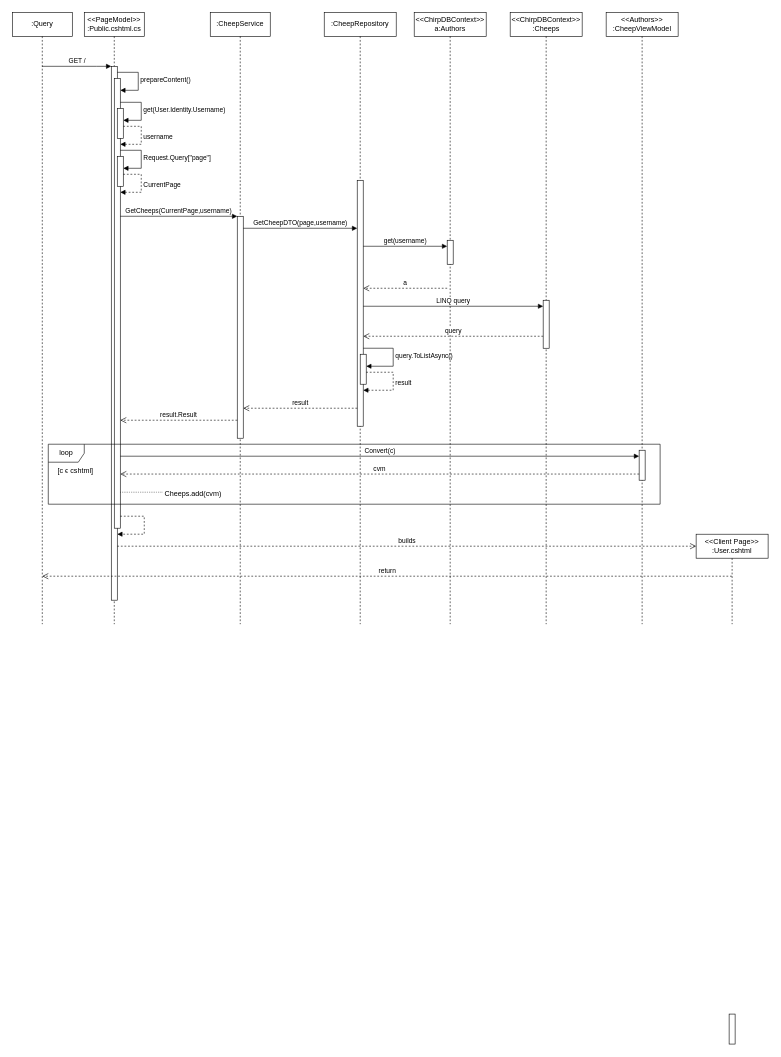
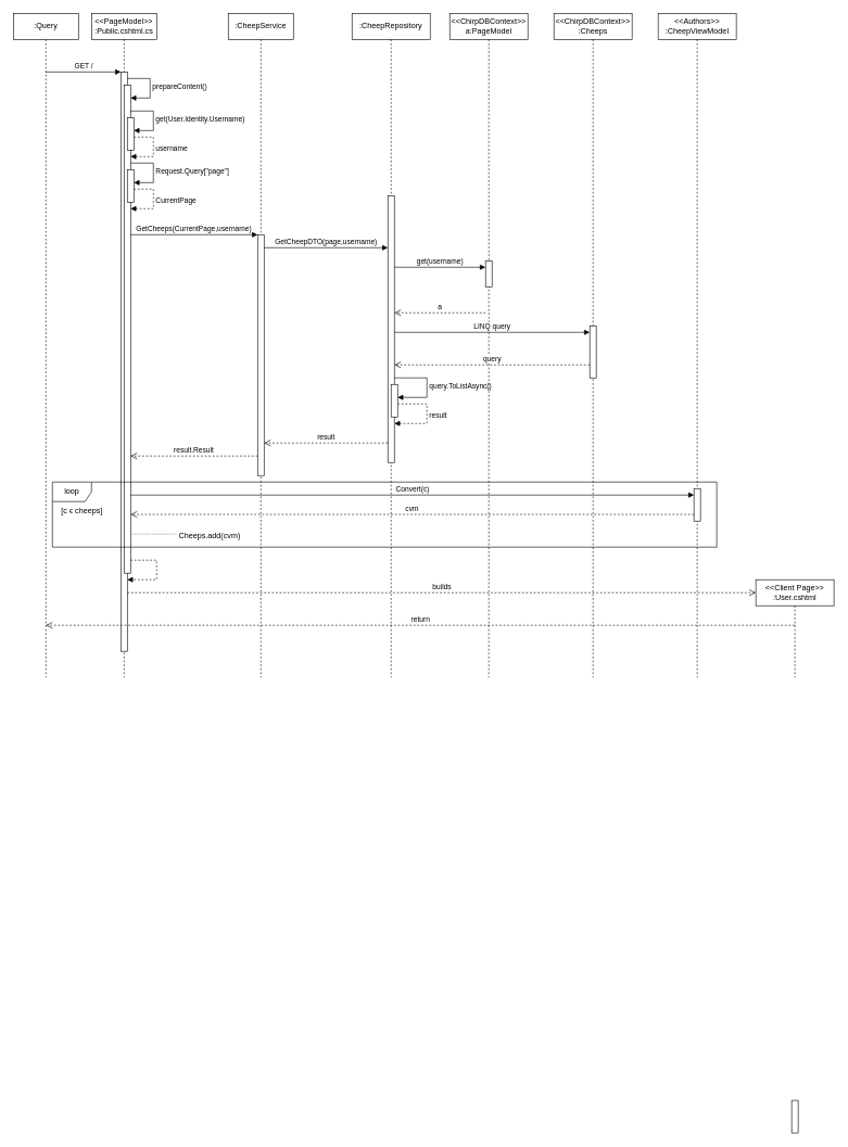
  <mxCell id="0" />
  <mxCell id="1" parent="0" />
  <mxCell id="2" value=":Query" style="shape=umlLifeline;perimeter=lifelinePerimeter;whiteSpace=wrap;html=1;container=0;dropTarget=0;collapsible=0;recursiveResize=0;outlineConnect=0;portConstraint=eastwest;newEdgeStyle={&quot;edgeStyle&quot;:&quot;elbowEdgeStyle&quot;,&quot;elbow&quot;:&quot;vertical&quot;,&quot;curved&quot;:0,&quot;rounded&quot;:0};" vertex="1" parent="1"><mxGeometry x="20" y="20" width="100" height="1020" as="geometry" /></mxCell>
  <mxCell id="3" value="GET /" style="html=1;verticalAlign=bottom;endArrow=block;edgeStyle=elbowEdgeStyle;elbow=vertical;curved=0;rounded=0;" edge="1" parent="1" source="2" target="15"><mxGeometry relative="1" as="geometry"><mxPoint x="75" y="110" as="sourcePoint" /><Array as="points"><mxPoint x="160" y="110" /></Array><mxPoint x="185" y="110" as="targetPoint" /></mxGeometry></mxCell>
  <mxCell id="4" value="&lt;div&gt;&lt;span style=&quot;background-color: initial;&quot;&gt;:CheepService&lt;/span&gt;&lt;/div&gt;" style="shape=umlLifeline;perimeter=lifelinePerimeter;whiteSpace=wrap;html=1;container=0;dropTarget=0;collapsible=0;recursiveResize=0;outlineConnect=0;portConstraint=eastwest;newEdgeStyle={&quot;edgeStyle&quot;:&quot;elbowEdgeStyle&quot;,&quot;elbow&quot;:&quot;vertical&quot;,&quot;curved&quot;:0,&quot;rounded&quot;:0};" vertex="1" parent="1"><mxGeometry x="350" y="20" width="100" height="1020" as="geometry" /></mxCell>
  <mxCell id="5" value="" style="html=1;points=[];perimeter=orthogonalPerimeter;outlineConnect=0;targetShapes=umlLifeline;portConstraint=eastwest;newEdgeStyle={&quot;edgeStyle&quot;:&quot;elbowEdgeStyle&quot;,&quot;elbow&quot;:&quot;vertical&quot;,&quot;curved&quot;:0,&quot;rounded&quot;:0};" vertex="1" parent="4"><mxGeometry x="45" y="340" width="10" height="370" as="geometry" /></mxCell>
  <mxCell id="6" value="&lt;div&gt;&lt;span style=&quot;background-color: initial;&quot;&gt;:CheepRepository&lt;/span&gt;&lt;/div&gt;" style="shape=umlLifeline;perimeter=lifelinePerimeter;whiteSpace=wrap;html=1;container=0;dropTarget=0;collapsible=0;recursiveResize=0;outlineConnect=0;portConstraint=eastwest;newEdgeStyle={&quot;edgeStyle&quot;:&quot;elbowEdgeStyle&quot;,&quot;elbow&quot;:&quot;vertical&quot;,&quot;curved&quot;:0,&quot;rounded&quot;:0};size=40;" vertex="1" parent="1"><mxGeometry x="540" y="20" width="120" height="1020" as="geometry" /></mxCell>
  <mxCell id="7" value="" style="html=1;points=[];perimeter=orthogonalPerimeter;outlineConnect=0;targetShapes=umlLifeline;portConstraint=eastwest;newEdgeStyle={&quot;edgeStyle&quot;:&quot;elbowEdgeStyle&quot;,&quot;elbow&quot;:&quot;vertical&quot;,&quot;curved&quot;:0,&quot;rounded&quot;:0};" vertex="1" parent="6"><mxGeometry x="55" y="280" width="10" height="410" as="geometry" /></mxCell>
  <mxCell id="8" value="" style="html=1;points=[];perimeter=orthogonalPerimeter;outlineConnect=0;targetShapes=umlLifeline;portConstraint=eastwest;newEdgeStyle={&quot;edgeStyle&quot;:&quot;elbowEdgeStyle&quot;,&quot;elbow&quot;:&quot;vertical&quot;,&quot;curved&quot;:0,&quot;rounded&quot;:0};" vertex="1" parent="6"><mxGeometry x="60" y="570" width="10" height="49.97" as="geometry" /></mxCell>
  <mxCell id="9" value="query.ToListAsync()" style="html=1;align=left;spacingLeft=2;endArrow=block;rounded=0;edgeStyle=orthogonalEdgeStyle;curved=0;rounded=0;" edge="1" parent="6" source="7" target="8"><mxGeometry relative="1" as="geometry"><mxPoint x="70" y="559.997" as="sourcePoint" /><Array as="points"><mxPoint x="115" y="560" /><mxPoint x="115" y="590" /></Array><mxPoint x="90" y="590.004" as="targetPoint" /></mxGeometry></mxCell>
  <mxCell id="10" value="result" style="html=1;align=left;spacingLeft=2;endArrow=block;rounded=0;edgeStyle=orthogonalEdgeStyle;curved=0;rounded=0;dashed=1;" edge="1" parent="6" source="8" target="7"><mxGeometry relative="1" as="geometry"><mxPoint x="85" y="599.97" as="sourcePoint" /><Array as="points"><mxPoint x="115" y="600" /><mxPoint x="115" y="630" /></Array><mxPoint x="70" y="629.997" as="targetPoint" /></mxGeometry></mxCell>
  <mxCell id="11" value="GetCheepDTO(page,username)" style="html=1;verticalAlign=bottom;endArrow=block;edgeStyle=elbowEdgeStyle;elbow=vertical;curved=0;rounded=0;" edge="1" parent="1" source="5" target="7"><mxGeometry relative="1" as="geometry"><mxPoint x="390" y="430" as="sourcePoint" /><Array as="points"><mxPoint x="440" y="380" /></Array><mxPoint x="575" y="380" as="targetPoint" /></mxGeometry></mxCell>
- <mxCell id="12" value="&lt;div&gt;&lt;span style=&quot;background-color: initial;&quot;&gt;&amp;lt;&amp;lt;ChirpDBContext&amp;gt;&amp;gt;&lt;/span&gt;&lt;/div&gt;&lt;div&gt;&lt;span style=&quot;background-color: initial;&quot;&gt;a:Authors&lt;/span&gt;&lt;/div&gt;" style="shape=umlLifeline;perimeter=lifelinePerimeter;whiteSpace=wrap;html=1;container=0;dropTarget=0;collapsible=0;recursiveResize=0;outlineConnect=0;portConstraint=eastwest;newEdgeStyle={&quot;edgeStyle&quot;:&quot;elbowEdgeStyle&quot;,&quot;elbow&quot;:&quot;vertical&quot;,&quot;curved&quot;:0,&quot;rounded&quot;:0};" vertex="1" parent="1"><mxGeometry x="690" y="20" width="120" height="1020" as="geometry" /></mxCell>
+ <mxCell id="12" value="&lt;div&gt;&lt;span style=&quot;background-color: initial;&quot;&gt;&amp;lt;&amp;lt;ChirpDBContext&amp;gt;&amp;gt;&lt;/span&gt;&lt;/div&gt;&lt;div&gt;&lt;span style=&quot;background-color: initial;&quot;&gt;a:PageModel&lt;/span&gt;&lt;/div&gt;" style="shape=umlLifeline;perimeter=lifelinePerimeter;whiteSpace=wrap;html=1;container=0;dropTarget=0;collapsible=0;recursiveResize=0;outlineConnect=0;portConstraint=eastwest;newEdgeStyle={&quot;edgeStyle&quot;:&quot;elbowEdgeStyle&quot;,&quot;elbow&quot;:&quot;vertical&quot;,&quot;curved&quot;:0,&quot;rounded&quot;:0};" vertex="1" parent="1"><mxGeometry x="690" y="20" width="120" height="1020" as="geometry" /></mxCell>
  <mxCell id="13" value="" style="html=1;points=[];perimeter=orthogonalPerimeter;outlineConnect=0;targetShapes=umlLifeline;portConstraint=eastwest;newEdgeStyle={&quot;edgeStyle&quot;:&quot;elbowEdgeStyle&quot;,&quot;elbow&quot;:&quot;vertical&quot;,&quot;curved&quot;:0,&quot;rounded&quot;:0};" vertex="1" parent="12"><mxGeometry x="55" y="380" width="10" height="40" as="geometry" /></mxCell>
  <mxCell id="14" value="&lt;div&gt;&amp;lt;&amp;lt;PageModel&amp;gt;&amp;gt;&lt;/div&gt;:Public.cshtml.cs" style="shape=umlLifeline;perimeter=lifelinePerimeter;whiteSpace=wrap;html=1;container=0;dropTarget=0;collapsible=0;recursiveResize=0;outlineConnect=0;portConstraint=eastwest;newEdgeStyle={&quot;edgeStyle&quot;:&quot;elbowEdgeStyle&quot;,&quot;elbow&quot;:&quot;vertical&quot;,&quot;curved&quot;:0,&quot;rounded&quot;:0};" vertex="1" parent="1"><mxGeometry x="140" y="20" width="100" height="1020" as="geometry" /></mxCell>
  <mxCell id="15" value="" style="html=1;points=[];perimeter=orthogonalPerimeter;outlineConnect=0;targetShapes=umlLifeline;portConstraint=eastwest;newEdgeStyle={&quot;edgeStyle&quot;:&quot;elbowEdgeStyle&quot;,&quot;elbow&quot;:&quot;vertical&quot;,&quot;curved&quot;:0,&quot;rounded&quot;:0};" vertex="1" parent="14"><mxGeometry x="45" y="90" width="10" height="890" as="geometry" /></mxCell>
  <mxCell id="16" value="" style="html=1;points=[];perimeter=orthogonalPerimeter;outlineConnect=0;targetShapes=umlLifeline;portConstraint=eastwest;newEdgeStyle={&quot;edgeStyle&quot;:&quot;elbowEdgeStyle&quot;,&quot;elbow&quot;:&quot;vertical&quot;,&quot;curved&quot;:0,&quot;rounded&quot;:0};" vertex="1" parent="14"><mxGeometry x="50" y="110" width="10" height="750" as="geometry" /></mxCell>
  <mxCell id="17" value="prepareContent()" style="html=1;align=left;spacingLeft=2;endArrow=block;rounded=0;edgeStyle=orthogonalEdgeStyle;curved=0;rounded=0;" edge="1" parent="14" target="16"><mxGeometry relative="1" as="geometry"><mxPoint x="55" y="100" as="sourcePoint" /><Array as="points"><mxPoint x="90" y="100" /><mxPoint x="90" y="130" /></Array><mxPoint x="65" y="130.034" as="targetPoint" /></mxGeometry></mxCell>
  <mxCell id="18" value="" style="html=1;points=[];perimeter=orthogonalPerimeter;outlineConnect=0;targetShapes=umlLifeline;portConstraint=eastwest;newEdgeStyle={&quot;edgeStyle&quot;:&quot;elbowEdgeStyle&quot;,&quot;elbow&quot;:&quot;vertical&quot;,&quot;curved&quot;:0,&quot;rounded&quot;:0};" vertex="1" parent="14"><mxGeometry x="55" y="160" width="10" height="50" as="geometry" /></mxCell>
  <mxCell id="19" value="get(User.Identity.Username)" style="html=1;align=left;spacingLeft=2;endArrow=block;rounded=0;edgeStyle=orthogonalEdgeStyle;curved=0;rounded=0;" edge="1" parent="14" target="18"><mxGeometry relative="1" as="geometry"><mxPoint x="60" y="150" as="sourcePoint" /><Array as="points"><mxPoint x="95" y="150" /><mxPoint x="95" y="180" /></Array><mxPoint x="70" y="180.034" as="targetPoint" /></mxGeometry></mxCell>
  <mxCell id="20" value="username" style="html=1;align=left;spacingLeft=2;endArrow=block;rounded=0;edgeStyle=orthogonalEdgeStyle;curved=0;rounded=0;dashed=1;" edge="1" parent="14"><mxGeometry relative="1" as="geometry"><mxPoint x="65" y="190" as="sourcePoint" /><Array as="points"><mxPoint x="95" y="190" /><mxPoint x="95" y="220" /></Array><mxPoint x="60" y="220" as="targetPoint" /></mxGeometry></mxCell>
  <mxCell id="21" value="" style="html=1;align=left;spacingLeft=2;endArrow=block;rounded=0;edgeStyle=orthogonalEdgeStyle;curved=0;rounded=0;dashed=1;" edge="1" parent="14"><mxGeometry relative="1" as="geometry"><mxPoint x="60" y="840.002" as="sourcePoint" /><Array as="points"><mxPoint x="100" y="839.97" /><mxPoint x="100" y="869.97" /></Array><mxPoint x="55" y="870.002" as="targetPoint" /></mxGeometry></mxCell>
  <mxCell id="22" value="" style="html=1;points=[];perimeter=orthogonalPerimeter;outlineConnect=0;targetShapes=umlLifeline;portConstraint=eastwest;newEdgeStyle={&quot;edgeStyle&quot;:&quot;elbowEdgeStyle&quot;,&quot;elbow&quot;:&quot;vertical&quot;,&quot;curved&quot;:0,&quot;rounded&quot;:0};" vertex="1" parent="14"><mxGeometry x="55" y="240" width="10" height="50" as="geometry" /></mxCell>
  <mxCell id="23" value="Request.Query[&quot;page&quot;]" style="html=1;align=left;spacingLeft=2;endArrow=block;rounded=0;edgeStyle=orthogonalEdgeStyle;curved=0;rounded=0;" edge="1" parent="14" target="22"><mxGeometry relative="1" as="geometry"><mxPoint x="60" y="230" as="sourcePoint" /><Array as="points"><mxPoint x="95" y="230" /><mxPoint x="95" y="260" /></Array><mxPoint x="70" y="260.034" as="targetPoint" /></mxGeometry></mxCell>
  <mxCell id="24" value="CurrentPage" style="html=1;align=left;spacingLeft=2;endArrow=block;rounded=0;edgeStyle=orthogonalEdgeStyle;curved=0;rounded=0;dashed=1;" edge="1" parent="14"><mxGeometry x="0.005" relative="1" as="geometry"><mxPoint x="65" y="270" as="sourcePoint" /><Array as="points"><mxPoint x="95" y="270" /><mxPoint x="95" y="300" /></Array><mxPoint x="60" y="300" as="targetPoint" /><mxPoint as="offset" /></mxGeometry></mxCell>
  <mxCell id="25" value="GetCheeps(CurrentPage,username)" style="html=1;verticalAlign=bottom;endArrow=block;edgeStyle=elbowEdgeStyle;elbow=vertical;curved=0;rounded=0;" edge="1" parent="1" target="5"><mxGeometry x="-0.003" relative="1" as="geometry"><mxPoint x="200" y="360" as="sourcePoint" /><Array as="points"><mxPoint x="303" y="360" /></Array><mxPoint x="385" y="360" as="targetPoint" /><mxPoint as="offset" /></mxGeometry></mxCell>
  <mxCell id="26" value="get(username)" style="html=1;verticalAlign=bottom;endArrow=block;edgeStyle=elbowEdgeStyle;elbow=vertical;curved=0;rounded=0;" edge="1" parent="1"><mxGeometry relative="1" as="geometry"><mxPoint x="605" y="410" as="sourcePoint" /><Array as="points"><mxPoint x="710" y="410" /></Array><mxPoint x="745" y="410" as="targetPoint" /></mxGeometry></mxCell>
  <mxCell id="27" value="a" style="html=1;verticalAlign=bottom;endArrow=open;dashed=1;endSize=8;edgeStyle=elbowEdgeStyle;elbow=vertical;curved=0;rounded=0;" edge="1" parent="1"><mxGeometry relative="1" as="geometry"><mxPoint x="605" y="480" as="targetPoint" /><Array as="points"><mxPoint x="690" y="480" /></Array><mxPoint x="745" y="480" as="sourcePoint" /></mxGeometry></mxCell>
  <mxCell id="28" value="&lt;div&gt;&lt;span style=&quot;background-color: initial;&quot;&gt;&amp;lt;&amp;lt;ChirpDBContext&amp;gt;&amp;gt;&lt;/span&gt;&lt;/div&gt;&lt;div&gt;:Cheeps&lt;/div&gt;" style="shape=umlLifeline;perimeter=lifelinePerimeter;whiteSpace=wrap;html=1;container=0;dropTarget=0;collapsible=0;recursiveResize=0;outlineConnect=0;portConstraint=eastwest;newEdgeStyle={&quot;edgeStyle&quot;:&quot;elbowEdgeStyle&quot;,&quot;elbow&quot;:&quot;vertical&quot;,&quot;curved&quot;:0,&quot;rounded&quot;:0};" vertex="1" parent="1"><mxGeometry x="850" y="20" width="120" height="1020" as="geometry" /></mxCell>
  <mxCell id="29" value="" style="html=1;points=[];perimeter=orthogonalPerimeter;outlineConnect=0;targetShapes=umlLifeline;portConstraint=eastwest;newEdgeStyle={&quot;edgeStyle&quot;:&quot;elbowEdgeStyle&quot;,&quot;elbow&quot;:&quot;vertical&quot;,&quot;curved&quot;:0,&quot;rounded&quot;:0};" vertex="1" parent="28"><mxGeometry x="55" y="480" width="10" height="80" as="geometry" /></mxCell>
  <mxCell id="30" value="LINQ query" style="html=1;verticalAlign=bottom;endArrow=block;edgeStyle=elbowEdgeStyle;elbow=horizontal;curved=0;rounded=0;" edge="1" parent="1" source="7" target="29"><mxGeometry relative="1" as="geometry"><mxPoint x="610" y="510" as="sourcePoint" /><Array as="points"><mxPoint x="735" y="510" /></Array><mxPoint x="860" y="510" as="targetPoint" /></mxGeometry></mxCell>
  <mxCell id="31" value="query" style="html=1;verticalAlign=bottom;endArrow=open;dashed=1;endSize=8;edgeStyle=elbowEdgeStyle;elbow=vertical;curved=0;rounded=0;" edge="1" parent="1" source="29"><mxGeometry x="0.002" relative="1" as="geometry"><mxPoint x="605" y="560" as="targetPoint" /><Array as="points"><mxPoint x="840" y="560" /><mxPoint x="720" y="390" /></Array><mxPoint x="910" y="510" as="sourcePoint" /><mxPoint as="offset" /></mxGeometry></mxCell>
  <mxCell id="32" value="&amp;lt;&amp;lt;Client Page&amp;gt;&amp;gt;&lt;div&gt;:User.cshtml&lt;/div&gt;" style="shape=umlLifeline;perimeter=lifelinePerimeter;whiteSpace=wrap;html=1;container=0;dropTarget=0;collapsible=0;recursiveResize=0;outlineConnect=0;portConstraint=eastwest;newEdgeStyle={&quot;edgeStyle&quot;:&quot;elbowEdgeStyle&quot;,&quot;elbow&quot;:&quot;vertical&quot;,&quot;curved&quot;:0,&quot;rounded&quot;:0};" vertex="1" parent="1"><mxGeometry x="1160" y="890" width="120" height="150" as="geometry" /></mxCell>
  <mxCell id="33" value="" style="html=1;points=[];perimeter=orthogonalPerimeter;outlineConnect=0;targetShapes=umlLifeline;portConstraint=eastwest;newEdgeStyle={&quot;edgeStyle&quot;:&quot;elbowEdgeStyle&quot;,&quot;elbow&quot;:&quot;vertical&quot;,&quot;curved&quot;:0,&quot;rounded&quot;:0};" vertex="1" parent="32"><mxGeometry x="55" y="800" width="10" height="50" as="geometry" /></mxCell>
  <mxCell id="34" value="result" style="html=1;verticalAlign=bottom;endArrow=open;dashed=1;endSize=8;edgeStyle=elbowEdgeStyle;elbow=vertical;curved=0;rounded=0;" edge="1" parent="1"><mxGeometry x="0.002" relative="1" as="geometry"><mxPoint x="405" y="680" as="targetPoint" /><Array as="points"><mxPoint x="505" y="680" /></Array><mxPoint x="595" y="680" as="sourcePoint" /><mxPoint as="offset" /></mxGeometry></mxCell>
  <mxCell id="35" value="result.Result" style="html=1;verticalAlign=bottom;endArrow=open;dashed=1;endSize=8;edgeStyle=elbowEdgeStyle;elbow=vertical;curved=0;rounded=0;" edge="1" parent="1"><mxGeometry x="0.002" relative="1" as="geometry"><mxPoint x="200" y="700" as="targetPoint" /><Array as="points"><mxPoint x="230" y="700" /><mxPoint x="295" y="540" /></Array><mxPoint x="395" y="700" as="sourcePoint" /><mxPoint as="offset" /></mxGeometry></mxCell>
  <mxCell id="36" value="&amp;lt;&amp;lt;Authors&amp;gt;&amp;gt;&lt;div&gt;:CheepViewModel&lt;/div&gt;" style="shape=umlLifeline;perimeter=lifelinePerimeter;whiteSpace=wrap;html=1;container=0;dropTarget=0;collapsible=0;recursiveResize=0;outlineConnect=0;portConstraint=eastwest;newEdgeStyle={&quot;edgeStyle&quot;:&quot;elbowEdgeStyle&quot;,&quot;elbow&quot;:&quot;vertical&quot;,&quot;curved&quot;:0,&quot;rounded&quot;:0};" vertex="1" parent="1"><mxGeometry x="1010" y="20" width="120" height="1020" as="geometry" /></mxCell>
  <mxCell id="37" value="" style="html=1;points=[];perimeter=orthogonalPerimeter;outlineConnect=0;targetShapes=umlLifeline;portConstraint=eastwest;newEdgeStyle={&quot;edgeStyle&quot;:&quot;elbowEdgeStyle&quot;,&quot;elbow&quot;:&quot;vertical&quot;,&quot;curved&quot;:0,&quot;rounded&quot;:0};" vertex="1" parent="36"><mxGeometry x="55" y="730" width="10" height="50" as="geometry" /></mxCell>
  <mxCell id="38" value="loop" style="shape=umlFrame;whiteSpace=wrap;html=1;pointerEvents=0;" vertex="1" parent="1"><mxGeometry x="80" y="740" width="1020" height="100" as="geometry" /></mxCell>
- <mxCell id="39" value="[c ϵ cshtml]" style="text;html=1;align=center;verticalAlign=middle;resizable=0;points=[];autosize=1;strokeColor=none;fillColor=none;" vertex="1" parent="1"><mxGeometry x="80" y="770" width="90" height="30" as="geometry" /></mxCell>
+ <mxCell id="39" value="[c ϵ cheeps]" style="text;html=1;align=center;verticalAlign=middle;resizable=0;points=[];autosize=1;strokeColor=none;fillColor=none;" vertex="1" parent="1"><mxGeometry x="80" y="770" width="90" height="30" as="geometry" /></mxCell>
  <mxCell id="40" value="Convert(c)" style="html=1;verticalAlign=bottom;endArrow=block;curved=0;rounded=0;" edge="1" parent="1"><mxGeometry width="80" relative="1" as="geometry"><mxPoint x="200" y="760" as="sourcePoint" /><mxPoint x="1065" y="760" as="targetPoint" /></mxGeometry></mxCell>
  <mxCell id="41" value="cvm" style="html=1;verticalAlign=bottom;endArrow=open;dashed=1;endSize=8;edgeStyle=elbowEdgeStyle;elbow=vertical;curved=0;rounded=0;" edge="1" parent="1"><mxGeometry x="0.002" relative="1" as="geometry"><mxPoint x="200" y="789.73" as="targetPoint" /><Array as="points"><mxPoint x="260" y="789.73" /><mxPoint x="555" y="639.73" /></Array><mxPoint x="1065" y="789.73" as="sourcePoint" /><mxPoint as="offset" /></mxGeometry></mxCell>
  <mxCell id="42" value="" style="endArrow=none;html=1;rounded=0;dashed=1;dashPattern=1 2;" edge="1" parent="1"><mxGeometry relative="1" as="geometry"><mxPoint x="200" y="820" as="sourcePoint" /><mxPoint x="270" y="820" as="targetPoint" /></mxGeometry></mxCell>
  <mxCell id="43" value="Cheeps.add(cvm)" style="resizable=0;html=1;whiteSpace=wrap;align=right;verticalAlign=bottom;" connectable="0" vertex="1" parent="42"><mxGeometry x="1" relative="1" as="geometry"><mxPoint x="100" y="10" as="offset" /></mxGeometry></mxCell>
  <mxCell id="44" value="builds" style="html=1;verticalAlign=bottom;endArrow=open;dashed=1;endSize=8;curved=0;rounded=0;" edge="1" parent="1"><mxGeometry relative="1" as="geometry"><mxPoint x="195" y="910" as="sourcePoint" /><mxPoint x="1160" y="910" as="targetPoint" /></mxGeometry></mxCell>
  <mxCell id="45" value="return" style="html=1;verticalAlign=bottom;endArrow=open;dashed=1;endSize=8;curved=0;rounded=0;" edge="1" parent="1"><mxGeometry relative="1" as="geometry"><mxPoint x="1219.5" y="960" as="sourcePoint" /><mxPoint x="69.959" y="960" as="targetPoint" /></mxGeometry></mxCell>
